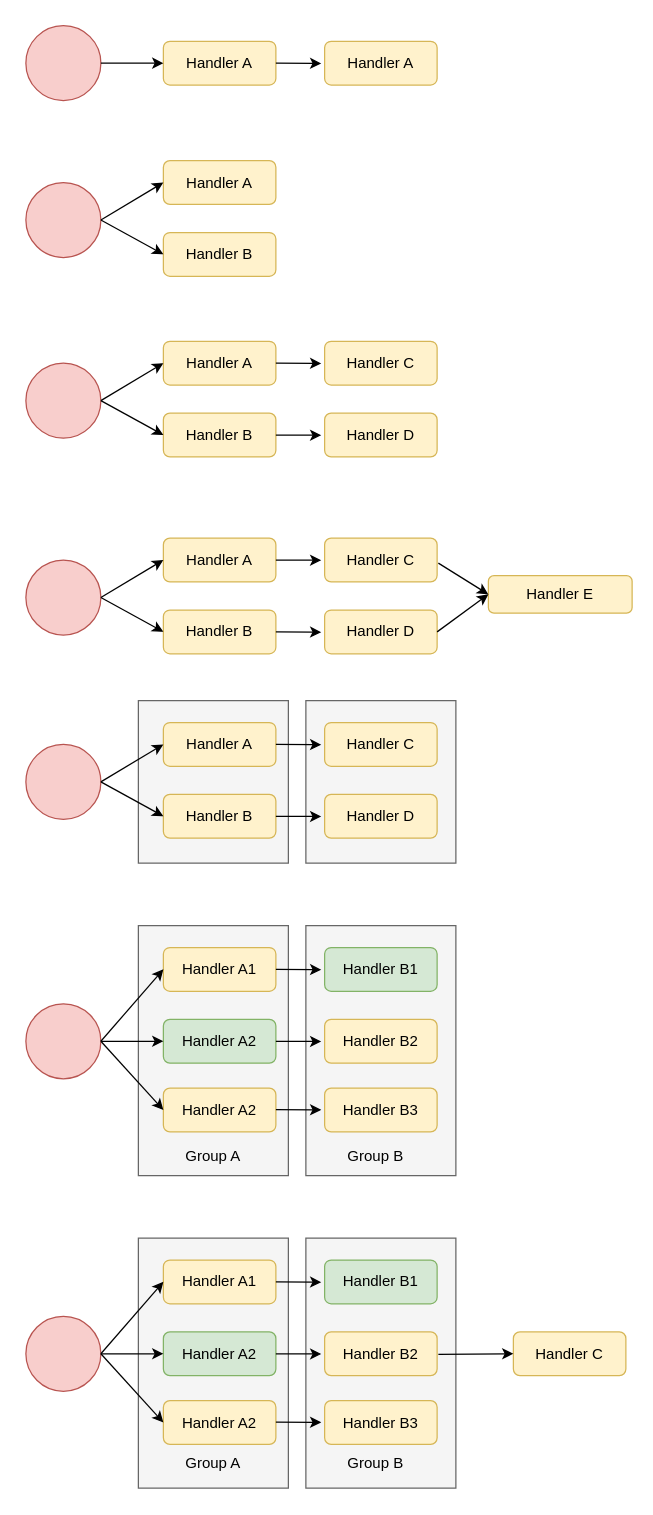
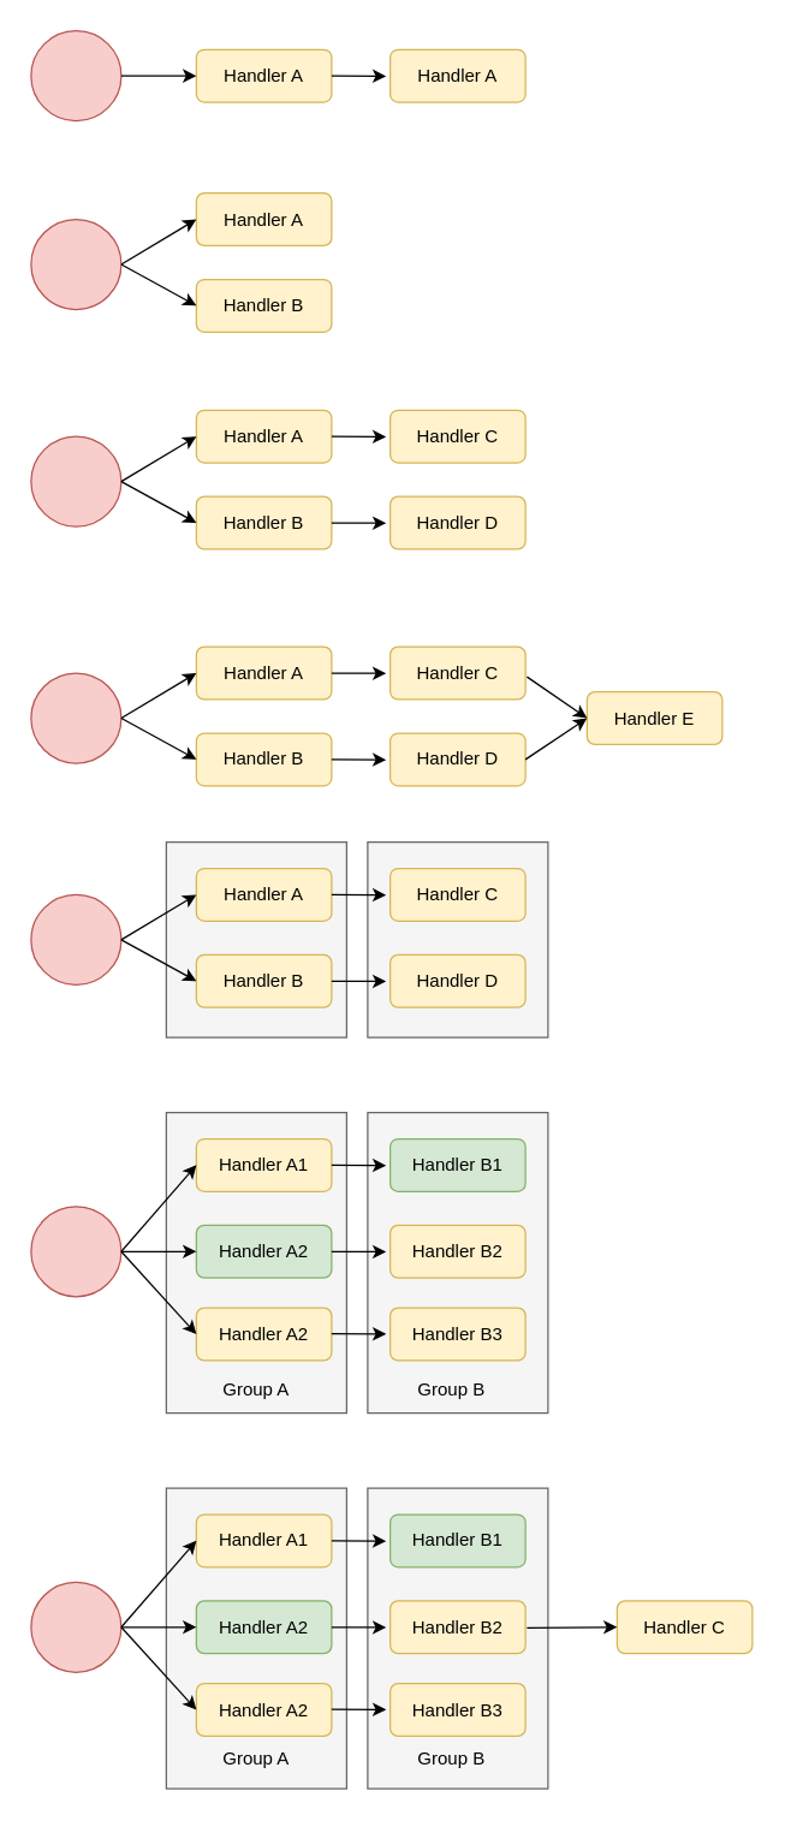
  <mxCell id="0" />
  <mxCell id="1" parent="0" />
  <mxCell id="2" value="" style="rounded=0;whiteSpace=wrap;html=1;fillColor=#f5f5f5;fontColor=#333333;strokeColor=#666666;" vertex="1" parent="1"><mxGeometry x="244" y="560" width="120" height="130" as="geometry" /></mxCell>
  <mxCell id="3" value="" style="rounded=0;whiteSpace=wrap;html=1;fillColor=#f5f5f5;fontColor=#333333;strokeColor=#666666;" vertex="1" parent="1"><mxGeometry x="110" y="560" width="120" height="130" as="geometry" /></mxCell>
  <mxCell id="4" value="Handler A" style="rounded=1;whiteSpace=wrap;html=1;fontSize=12;glass=0;strokeWidth=1;shadow=0;fillColor=#fff2cc;strokeColor=#d6b656;" vertex="1" parent="1"><mxGeometry x="130" y="32.5" width="90" height="35" as="geometry" /></mxCell>
  <mxCell id="5" value="" style="ellipse;whiteSpace=wrap;html=1;aspect=fixed;fillColor=#f8cecc;strokeColor=#b85450;" vertex="1" parent="1"><mxGeometry x="20" y="20" width="60" height="60" as="geometry" /></mxCell>
  <mxCell id="6" value="Handler A" style="rounded=1;whiteSpace=wrap;html=1;fontSize=12;glass=0;strokeWidth=1;shadow=0;fillColor=#fff2cc;strokeColor=#d6b656;" vertex="1" parent="1"><mxGeometry x="259" y="32.5" width="90" height="35" as="geometry" /></mxCell>
  <mxCell id="7" value="" style="endArrow=classic;html=1;rounded=0;exitX=1;exitY=0.5;exitDx=0;exitDy=0;" edge="1" parent="1" source="5" target="4"><mxGeometry width="50" height="50" relative="1" as="geometry"><mxPoint x="280" y="207.5" as="sourcePoint" /><mxPoint x="330" y="157.5" as="targetPoint" /></mxGeometry></mxCell>
  <mxCell id="8" value="" style="endArrow=classic;html=1;rounded=0;exitX=1;exitY=0.5;exitDx=0;exitDy=0;entryX=-0.03;entryY=0.506;entryDx=0;entryDy=0;entryPerimeter=0;" edge="1" parent="1" source="4" target="6"><mxGeometry width="50" height="50" relative="1" as="geometry"><mxPoint x="90" y="60" as="sourcePoint" /><mxPoint x="140" y="60" as="targetPoint" /></mxGeometry></mxCell>
  <mxCell id="9" value="Handler A" style="rounded=1;whiteSpace=wrap;html=1;fontSize=12;glass=0;strokeWidth=1;shadow=0;fillColor=#fff2cc;strokeColor=#d6b656;" vertex="1" parent="1"><mxGeometry x="130" y="272.5" width="90" height="35" as="geometry" /></mxCell>
  <mxCell id="10" value="" style="ellipse;whiteSpace=wrap;html=1;aspect=fixed;fillColor=#f8cecc;strokeColor=#b85450;" vertex="1" parent="1"><mxGeometry x="20" y="290" width="60" height="60" as="geometry" /></mxCell>
  <mxCell id="11" value="Handler C" style="rounded=1;whiteSpace=wrap;html=1;fontSize=12;glass=0;strokeWidth=1;shadow=0;fillColor=#fff2cc;strokeColor=#d6b656;" vertex="1" parent="1"><mxGeometry x="259" y="272.5" width="90" height="35" as="geometry" /></mxCell>
  <mxCell id="12" value="" style="endArrow=classic;html=1;rounded=0;exitX=1;exitY=0.5;exitDx=0;exitDy=0;entryX=0;entryY=0.5;entryDx=0;entryDy=0;" edge="1" parent="1" source="10" target="9"><mxGeometry width="50" height="50" relative="1" as="geometry"><mxPoint x="280" y="447.5" as="sourcePoint" /><mxPoint x="330" y="397.5" as="targetPoint" /></mxGeometry></mxCell>
  <mxCell id="13" value="" style="endArrow=classic;html=1;rounded=0;exitX=1;exitY=0.5;exitDx=0;exitDy=0;entryX=-0.03;entryY=0.506;entryDx=0;entryDy=0;entryPerimeter=0;" edge="1" parent="1" source="9" target="11"><mxGeometry width="50" height="50" relative="1" as="geometry"><mxPoint x="90" y="300" as="sourcePoint" /><mxPoint x="140" y="300" as="targetPoint" /></mxGeometry></mxCell>
  <mxCell id="14" value="Handler B" style="rounded=1;whiteSpace=wrap;html=1;fontSize=12;glass=0;strokeWidth=1;shadow=0;fillColor=#fff2cc;strokeColor=#d6b656;" vertex="1" parent="1"><mxGeometry x="130" y="330" width="90" height="35" as="geometry" /></mxCell>
  <mxCell id="15" value="Handler D" style="rounded=1;whiteSpace=wrap;html=1;fontSize=12;glass=0;strokeWidth=1;shadow=0;fillColor=#fff2cc;strokeColor=#d6b656;" vertex="1" parent="1"><mxGeometry x="259" y="330" width="90" height="35" as="geometry" /></mxCell>
  <mxCell id="16" value="" style="endArrow=classic;html=1;rounded=0;exitX=1;exitY=0.5;exitDx=0;exitDy=0;entryX=-0.03;entryY=0.506;entryDx=0;entryDy=0;entryPerimeter=0;" edge="1" parent="1" source="14" target="15"><mxGeometry width="50" height="50" relative="1" as="geometry"><mxPoint x="90" y="357.5" as="sourcePoint" /><mxPoint x="140" y="357.5" as="targetPoint" /></mxGeometry></mxCell>
  <mxCell id="17" value="" style="endArrow=classic;html=1;rounded=0;exitX=1;exitY=0.5;exitDx=0;exitDy=0;entryX=0;entryY=0.5;entryDx=0;entryDy=0;" edge="1" parent="1" source="10" target="14"><mxGeometry width="50" height="50" relative="1" as="geometry"><mxPoint x="90" y="330" as="sourcePoint" /><mxPoint x="140" y="314.211" as="targetPoint" /></mxGeometry></mxCell>
  <mxCell id="18" value="Handler A" style="rounded=1;whiteSpace=wrap;html=1;fontSize=12;glass=0;strokeWidth=1;shadow=0;fillColor=#fff2cc;strokeColor=#d6b656;" vertex="1" parent="1"><mxGeometry x="130" y="430" width="90" height="35" as="geometry" /></mxCell>
  <mxCell id="19" value="" style="ellipse;whiteSpace=wrap;html=1;aspect=fixed;fillColor=#f8cecc;strokeColor=#b85450;" vertex="1" parent="1"><mxGeometry x="20" y="447.5" width="60" height="60" as="geometry" /></mxCell>
  <mxCell id="20" value="Handler C" style="rounded=1;whiteSpace=wrap;html=1;fontSize=12;glass=0;strokeWidth=1;shadow=0;fillColor=#fff2cc;strokeColor=#d6b656;" vertex="1" parent="1"><mxGeometry x="259" y="430" width="90" height="35" as="geometry" /></mxCell>
  <mxCell id="21" value="" style="endArrow=classic;html=1;rounded=0;exitX=1;exitY=0.5;exitDx=0;exitDy=0;entryX=0;entryY=0.5;entryDx=0;entryDy=0;" edge="1" parent="1" source="19" target="18"><mxGeometry width="50" height="50" relative="1" as="geometry"><mxPoint x="280" y="605" as="sourcePoint" /><mxPoint x="330" y="555" as="targetPoint" /></mxGeometry></mxCell>
  <mxCell id="22" value="" style="endArrow=classic;html=1;rounded=0;exitX=1;exitY=0.5;exitDx=0;exitDy=0;entryX=-0.03;entryY=0.506;entryDx=0;entryDy=0;entryPerimeter=0;" edge="1" parent="1" source="18" target="20"><mxGeometry width="50" height="50" relative="1" as="geometry"><mxPoint x="90" y="457.5" as="sourcePoint" /><mxPoint x="140" y="457.5" as="targetPoint" /></mxGeometry></mxCell>
  <mxCell id="23" value="Handler B" style="rounded=1;whiteSpace=wrap;html=1;fontSize=12;glass=0;strokeWidth=1;shadow=0;fillColor=#fff2cc;strokeColor=#d6b656;" vertex="1" parent="1"><mxGeometry x="130" y="487.5" width="90" height="35" as="geometry" /></mxCell>
  <mxCell id="24" value="Handler D" style="rounded=1;whiteSpace=wrap;html=1;fontSize=12;glass=0;strokeWidth=1;shadow=0;fillColor=#fff2cc;strokeColor=#d6b656;" vertex="1" parent="1"><mxGeometry x="259" y="487.5" width="90" height="35" as="geometry" /></mxCell>
  <mxCell id="25" value="" style="endArrow=classic;html=1;rounded=0;exitX=1;exitY=0.5;exitDx=0;exitDy=0;entryX=-0.03;entryY=0.506;entryDx=0;entryDy=0;entryPerimeter=0;" edge="1" parent="1" source="23" target="24"><mxGeometry width="50" height="50" relative="1" as="geometry"><mxPoint x="90" y="515" as="sourcePoint" /><mxPoint x="140" y="515" as="targetPoint" /></mxGeometry></mxCell>
  <mxCell id="26" value="" style="endArrow=classic;html=1;rounded=0;exitX=1;exitY=0.5;exitDx=0;exitDy=0;entryX=0;entryY=0.5;entryDx=0;entryDy=0;" edge="1" parent="1" source="19" target="23"><mxGeometry width="50" height="50" relative="1" as="geometry"><mxPoint x="90" y="487.5" as="sourcePoint" /><mxPoint x="140" y="471.711" as="targetPoint" /></mxGeometry></mxCell>
- <mxCell id="27" value="Handler E" style="rounded=1;whiteSpace=wrap;html=1;fontSize=12;glass=0;strokeWidth=1;shadow=0;fillColor=#fff2cc;strokeColor=#d6b656;" vertex="1" parent="1"><mxGeometry x="390" y="460" width="115" height="30" as="geometry" /></mxCell>
+ <mxCell id="27" value="Handler E" style="rounded=1;whiteSpace=wrap;html=1;fontSize=12;glass=0;strokeWidth=1;shadow=0;fillColor=#fff2cc;strokeColor=#d6b656;" vertex="1" parent="1"><mxGeometry x="390" y="460" width="90" height="35" as="geometry" /></mxCell>
  <mxCell id="28" value="" style="endArrow=classic;html=1;rounded=0;entryX=0;entryY=0.5;entryDx=0;entryDy=0;" edge="1" parent="1" target="27"><mxGeometry width="50" height="50" relative="1" as="geometry"><mxPoint x="350" y="450" as="sourcePoint" /><mxPoint x="266.3" y="457.71" as="targetPoint" /></mxGeometry></mxCell>
  <mxCell id="29" value="" style="endArrow=classic;html=1;rounded=0;entryX=0;entryY=0.5;entryDx=0;entryDy=0;exitX=1;exitY=0.5;exitDx=0;exitDy=0;" edge="1" parent="1" source="24" target="27"><mxGeometry width="50" height="50" relative="1" as="geometry"><mxPoint x="360" y="460" as="sourcePoint" /><mxPoint x="400" y="487.5" as="targetPoint" /></mxGeometry></mxCell>
  <mxCell id="30" value="Handler A" style="rounded=1;whiteSpace=wrap;html=1;fontSize=12;glass=0;strokeWidth=1;shadow=0;fillColor=#fff2cc;strokeColor=#d6b656;" vertex="1" parent="1"><mxGeometry x="130" y="128" width="90" height="35" as="geometry" /></mxCell>
  <mxCell id="31" value="" style="ellipse;whiteSpace=wrap;html=1;aspect=fixed;fillColor=#f8cecc;strokeColor=#b85450;" vertex="1" parent="1"><mxGeometry x="20" y="145.5" width="60" height="60" as="geometry" /></mxCell>
  <mxCell id="32" value="" style="endArrow=classic;html=1;rounded=0;exitX=1;exitY=0.5;exitDx=0;exitDy=0;entryX=0;entryY=0.5;entryDx=0;entryDy=0;" edge="1" parent="1" source="31" target="30"><mxGeometry width="50" height="50" relative="1" as="geometry"><mxPoint x="280" y="303" as="sourcePoint" /><mxPoint x="330" y="253" as="targetPoint" /></mxGeometry></mxCell>
  <mxCell id="33" value="Handler B" style="rounded=1;whiteSpace=wrap;html=1;fontSize=12;glass=0;strokeWidth=1;shadow=0;fillColor=#fff2cc;strokeColor=#d6b656;" vertex="1" parent="1"><mxGeometry x="130" y="185.5" width="90" height="35" as="geometry" /></mxCell>
  <mxCell id="34" value="" style="endArrow=classic;html=1;rounded=0;exitX=1;exitY=0.5;exitDx=0;exitDy=0;entryX=0;entryY=0.5;entryDx=0;entryDy=0;" edge="1" parent="1" source="31" target="33"><mxGeometry width="50" height="50" relative="1" as="geometry"><mxPoint x="90" y="185.5" as="sourcePoint" /><mxPoint x="140" y="169.711" as="targetPoint" /></mxGeometry></mxCell>
  <mxCell id="35" value="Handler A" style="rounded=1;whiteSpace=wrap;html=1;fontSize=12;glass=0;strokeWidth=1;shadow=0;fillColor=#fff2cc;strokeColor=#d6b656;" vertex="1" parent="1"><mxGeometry x="130" y="577.5" width="90" height="35" as="geometry" /></mxCell>
  <mxCell id="36" value="" style="ellipse;whiteSpace=wrap;html=1;aspect=fixed;fillColor=#f8cecc;strokeColor=#b85450;" vertex="1" parent="1"><mxGeometry x="20" y="595" width="60" height="60" as="geometry" /></mxCell>
  <mxCell id="37" value="Handler C" style="rounded=1;whiteSpace=wrap;html=1;fontSize=12;glass=0;strokeWidth=1;shadow=0;fillColor=#fff2cc;strokeColor=#d6b656;" vertex="1" parent="1"><mxGeometry x="259" y="577.5" width="90" height="35" as="geometry" /></mxCell>
  <mxCell id="38" value="" style="endArrow=classic;html=1;rounded=0;exitX=1;exitY=0.5;exitDx=0;exitDy=0;entryX=0;entryY=0.5;entryDx=0;entryDy=0;" edge="1" parent="1" source="36" target="35"><mxGeometry width="50" height="50" relative="1" as="geometry"><mxPoint x="280" y="752.5" as="sourcePoint" /><mxPoint x="330" y="702.5" as="targetPoint" /></mxGeometry></mxCell>
  <mxCell id="39" value="" style="endArrow=classic;html=1;rounded=0;exitX=1;exitY=0.5;exitDx=0;exitDy=0;entryX=-0.03;entryY=0.506;entryDx=0;entryDy=0;entryPerimeter=0;" edge="1" parent="1" source="35" target="37"><mxGeometry width="50" height="50" relative="1" as="geometry"><mxPoint x="90" y="605" as="sourcePoint" /><mxPoint x="140" y="605" as="targetPoint" /></mxGeometry></mxCell>
  <mxCell id="40" value="Handler B" style="rounded=1;whiteSpace=wrap;html=1;fontSize=12;glass=0;strokeWidth=1;shadow=0;fillColor=#fff2cc;strokeColor=#d6b656;" vertex="1" parent="1"><mxGeometry x="130" y="635" width="90" height="35" as="geometry" /></mxCell>
  <mxCell id="41" value="Handler D" style="rounded=1;whiteSpace=wrap;html=1;fontSize=12;glass=0;strokeWidth=1;shadow=0;fillColor=#fff2cc;strokeColor=#d6b656;" vertex="1" parent="1"><mxGeometry x="259" y="635" width="90" height="35" as="geometry" /></mxCell>
  <mxCell id="42" value="" style="endArrow=classic;html=1;rounded=0;exitX=1;exitY=0.5;exitDx=0;exitDy=0;entryX=-0.03;entryY=0.506;entryDx=0;entryDy=0;entryPerimeter=0;" edge="1" parent="1" source="40" target="41"><mxGeometry width="50" height="50" relative="1" as="geometry"><mxPoint x="90" y="662.5" as="sourcePoint" /><mxPoint x="140" y="662.5" as="targetPoint" /></mxGeometry></mxCell>
  <mxCell id="43" value="" style="endArrow=classic;html=1;rounded=0;exitX=1;exitY=0.5;exitDx=0;exitDy=0;entryX=0;entryY=0.5;entryDx=0;entryDy=0;" edge="1" parent="1" source="36" target="40"><mxGeometry width="50" height="50" relative="1" as="geometry"><mxPoint x="90" y="635" as="sourcePoint" /><mxPoint x="140" y="619.211" as="targetPoint" /></mxGeometry></mxCell>
  <mxCell id="44" value="" style="rounded=0;whiteSpace=wrap;html=1;fillColor=#f5f5f5;fontColor=#333333;strokeColor=#666666;" vertex="1" parent="1"><mxGeometry x="244" y="740" width="120" height="200" as="geometry" /></mxCell>
  <mxCell id="45" value="" style="rounded=0;whiteSpace=wrap;html=1;fillColor=#f5f5f5;fontColor=#333333;strokeColor=#666666;" vertex="1" parent="1"><mxGeometry x="110" y="740" width="120" height="200" as="geometry" /></mxCell>
  <mxCell id="46" value="Handler A1" style="rounded=1;whiteSpace=wrap;html=1;fontSize=12;glass=0;strokeWidth=1;shadow=0;fillColor=#fff2cc;strokeColor=#d6b656;" vertex="1" parent="1"><mxGeometry x="130" y="757.5" width="90" height="35" as="geometry" /></mxCell>
  <mxCell id="47" value="" style="ellipse;whiteSpace=wrap;html=1;aspect=fixed;fillColor=#f8cecc;strokeColor=#b85450;" vertex="1" parent="1"><mxGeometry x="20" y="802.5" width="60" height="60" as="geometry" /></mxCell>
  <mxCell id="48" value="Handler B1" style="rounded=1;whiteSpace=wrap;html=1;fontSize=12;glass=0;strokeWidth=1;shadow=0;fillColor=#d5e8d4;strokeColor=#82b366;" vertex="1" parent="1"><mxGeometry x="259" y="757.5" width="90" height="35" as="geometry" /></mxCell>
  <mxCell id="49" value="" style="endArrow=classic;html=1;rounded=0;exitX=1;exitY=0.5;exitDx=0;exitDy=0;entryX=0;entryY=0.5;entryDx=0;entryDy=0;" edge="1" parent="1" source="47" target="46"><mxGeometry width="50" height="50" relative="1" as="geometry"><mxPoint x="280" y="932.5" as="sourcePoint" /><mxPoint x="330" y="882.5" as="targetPoint" /></mxGeometry></mxCell>
  <mxCell id="50" value="" style="endArrow=classic;html=1;rounded=0;exitX=1;exitY=0.5;exitDx=0;exitDy=0;entryX=-0.03;entryY=0.506;entryDx=0;entryDy=0;entryPerimeter=0;" edge="1" parent="1" source="46" target="48"><mxGeometry width="50" height="50" relative="1" as="geometry"><mxPoint x="90" y="785" as="sourcePoint" /><mxPoint x="140" y="785" as="targetPoint" /></mxGeometry></mxCell>
  <mxCell id="51" value="Handler A2" style="rounded=1;whiteSpace=wrap;html=1;fontSize=12;glass=0;strokeWidth=1;shadow=0;fillColor=#d5e8d4;strokeColor=#82b366;" vertex="1" parent="1"><mxGeometry x="130" y="815" width="90" height="35" as="geometry" /></mxCell>
  <mxCell id="52" value="Handler B2" style="rounded=1;whiteSpace=wrap;html=1;fontSize=12;glass=0;strokeWidth=1;shadow=0;fillColor=#fff2cc;strokeColor=#d6b656;" vertex="1" parent="1"><mxGeometry x="259" y="815" width="90" height="35" as="geometry" /></mxCell>
  <mxCell id="53" value="" style="endArrow=classic;html=1;rounded=0;exitX=1;exitY=0.5;exitDx=0;exitDy=0;entryX=-0.03;entryY=0.506;entryDx=0;entryDy=0;entryPerimeter=0;" edge="1" parent="1" source="51" target="52"><mxGeometry width="50" height="50" relative="1" as="geometry"><mxPoint x="90" y="842.5" as="sourcePoint" /><mxPoint x="140" y="842.5" as="targetPoint" /></mxGeometry></mxCell>
  <mxCell id="54" value="" style="endArrow=classic;html=1;rounded=0;exitX=1;exitY=0.5;exitDx=0;exitDy=0;entryX=0;entryY=0.5;entryDx=0;entryDy=0;" edge="1" parent="1" source="47" target="51"><mxGeometry width="50" height="50" relative="1" as="geometry"><mxPoint x="90" y="815" as="sourcePoint" /><mxPoint x="140" y="799.211" as="targetPoint" /></mxGeometry></mxCell>
  <mxCell id="55" value="Handler A2" style="rounded=1;whiteSpace=wrap;html=1;fontSize=12;glass=0;strokeWidth=1;shadow=0;fillColor=#fff2cc;strokeColor=#d6b656;" vertex="1" parent="1"><mxGeometry x="130" y="870" width="90" height="35" as="geometry" /></mxCell>
  <mxCell id="56" value="Handler B3" style="rounded=1;whiteSpace=wrap;html=1;fontSize=12;glass=0;strokeWidth=1;shadow=0;fillColor=#fff2cc;strokeColor=#d6b656;" vertex="1" parent="1"><mxGeometry x="259" y="870" width="90" height="35" as="geometry" /></mxCell>
  <mxCell id="57" value="" style="rounded=0;whiteSpace=wrap;html=1;fillColor=#f5f5f5;fontColor=#333333;strokeColor=#666666;" vertex="1" parent="1"><mxGeometry x="244" y="990" width="120" height="200" as="geometry" /></mxCell>
  <mxCell id="58" value="" style="rounded=0;whiteSpace=wrap;html=1;fillColor=#f5f5f5;fontColor=#333333;strokeColor=#666666;" vertex="1" parent="1"><mxGeometry x="110" y="990" width="120" height="200" as="geometry" /></mxCell>
  <mxCell id="59" value="Handler A1" style="rounded=1;whiteSpace=wrap;html=1;fontSize=12;glass=0;strokeWidth=1;shadow=0;fillColor=#fff2cc;strokeColor=#d6b656;" vertex="1" parent="1"><mxGeometry x="130" y="1007.5" width="90" height="35" as="geometry" /></mxCell>
  <mxCell id="60" value="" style="ellipse;whiteSpace=wrap;html=1;aspect=fixed;fillColor=#f8cecc;strokeColor=#b85450;" vertex="1" parent="1"><mxGeometry x="20" y="1052.5" width="60" height="60" as="geometry" /></mxCell>
  <mxCell id="61" value="Handler B1" style="rounded=1;whiteSpace=wrap;html=1;fontSize=12;glass=0;strokeWidth=1;shadow=0;fillColor=#d5e8d4;strokeColor=#82b366;" vertex="1" parent="1"><mxGeometry x="259" y="1007.5" width="90" height="35" as="geometry" /></mxCell>
  <mxCell id="62" value="" style="endArrow=classic;html=1;rounded=0;exitX=1;exitY=0.5;exitDx=0;exitDy=0;entryX=0;entryY=0.5;entryDx=0;entryDy=0;" edge="1" parent="1" source="60" target="59"><mxGeometry width="50" height="50" relative="1" as="geometry"><mxPoint x="280" y="1182.5" as="sourcePoint" /><mxPoint x="330" y="1132.5" as="targetPoint" /></mxGeometry></mxCell>
  <mxCell id="63" value="" style="endArrow=classic;html=1;rounded=0;exitX=1;exitY=0.5;exitDx=0;exitDy=0;entryX=-0.03;entryY=0.506;entryDx=0;entryDy=0;entryPerimeter=0;" edge="1" parent="1" source="59" target="61"><mxGeometry width="50" height="50" relative="1" as="geometry"><mxPoint x="90" y="1035" as="sourcePoint" /><mxPoint x="140" y="1035" as="targetPoint" /></mxGeometry></mxCell>
  <mxCell id="64" value="Handler A2" style="rounded=1;whiteSpace=wrap;html=1;fontSize=12;glass=0;strokeWidth=1;shadow=0;fillColor=#d5e8d4;strokeColor=#82b366;" vertex="1" parent="1"><mxGeometry x="130" y="1065" width="90" height="35" as="geometry" /></mxCell>
  <mxCell id="65" value="Handler B2" style="rounded=1;whiteSpace=wrap;html=1;fontSize=12;glass=0;strokeWidth=1;shadow=0;fillColor=#fff2cc;strokeColor=#d6b656;" vertex="1" parent="1"><mxGeometry x="259" y="1065" width="90" height="35" as="geometry" /></mxCell>
  <mxCell id="66" value="" style="endArrow=classic;html=1;rounded=0;exitX=1;exitY=0.5;exitDx=0;exitDy=0;entryX=-0.03;entryY=0.506;entryDx=0;entryDy=0;entryPerimeter=0;" edge="1" parent="1" source="64" target="65"><mxGeometry width="50" height="50" relative="1" as="geometry"><mxPoint x="90" y="1092.5" as="sourcePoint" /><mxPoint x="140" y="1092.5" as="targetPoint" /></mxGeometry></mxCell>
  <mxCell id="67" value="" style="endArrow=classic;html=1;rounded=0;exitX=1;exitY=0.5;exitDx=0;exitDy=0;entryX=0;entryY=0.5;entryDx=0;entryDy=0;" edge="1" parent="1" source="60" target="64"><mxGeometry width="50" height="50" relative="1" as="geometry"><mxPoint x="90" y="1065" as="sourcePoint" /><mxPoint x="140" y="1049.211" as="targetPoint" /></mxGeometry></mxCell>
  <mxCell id="68" value="Handler A2" style="rounded=1;whiteSpace=wrap;html=1;fontSize=12;glass=0;strokeWidth=1;shadow=0;fillColor=#fff2cc;strokeColor=#d6b656;" vertex="1" parent="1"><mxGeometry x="130" y="1120" width="90" height="35" as="geometry" /></mxCell>
  <mxCell id="69" value="Handler B3" style="rounded=1;whiteSpace=wrap;html=1;fontSize=12;glass=0;strokeWidth=1;shadow=0;fillColor=#fff2cc;strokeColor=#d6b656;" vertex="1" parent="1"><mxGeometry x="259" y="1120" width="90" height="35" as="geometry" /></mxCell>
  <mxCell id="70" value="Handler C" style="rounded=1;whiteSpace=wrap;html=1;fontSize=12;glass=0;strokeWidth=1;shadow=0;fillColor=#fff2cc;strokeColor=#d6b656;" vertex="1" parent="1"><mxGeometry x="410" y="1065" width="90" height="35" as="geometry" /></mxCell>
  <mxCell id="71" value="" style="endArrow=classic;html=1;rounded=0;exitX=1;exitY=0.5;exitDx=0;exitDy=0;entryX=0;entryY=0.5;entryDx=0;entryDy=0;" edge="1" parent="1" source="60" target="68"><mxGeometry width="50" height="50" relative="1" as="geometry"><mxPoint x="90" y="1092.5" as="sourcePoint" /><mxPoint x="140" y="1035" as="targetPoint" /></mxGeometry></mxCell>
  <mxCell id="72" value="" style="endArrow=classic;html=1;rounded=0;exitX=1;exitY=0.5;exitDx=0;exitDy=0;entryX=0;entryY=0.5;entryDx=0;entryDy=0;" edge="1" parent="1" source="47" target="55"><mxGeometry width="50" height="50" relative="1" as="geometry"><mxPoint x="90" y="842.5" as="sourcePoint" /><mxPoint x="140" y="785" as="targetPoint" /></mxGeometry></mxCell>
  <mxCell id="73" value="" style="endArrow=classic;html=1;rounded=0;entryX=0;entryY=0.5;entryDx=0;entryDy=0;" edge="1" parent="1" target="70"><mxGeometry width="50" height="50" relative="1" as="geometry"><mxPoint x="350" y="1083" as="sourcePoint" /><mxPoint x="140" y="1035" as="targetPoint" /></mxGeometry></mxCell>
  <mxCell id="74" value="Group A" style="text;html=1;strokeColor=none;fillColor=none;align=center;verticalAlign=middle;whiteSpace=wrap;rounded=0;" vertex="1" parent="1"><mxGeometry x="140" y="910" width="60" height="30" as="geometry" /></mxCell>
  <mxCell id="75" value="Group B" style="text;html=1;strokeColor=none;fillColor=none;align=center;verticalAlign=middle;whiteSpace=wrap;rounded=0;" vertex="1" parent="1"><mxGeometry x="270" y="910" width="60" height="30" as="geometry" /></mxCell>
  <mxCell id="76" value="Group A" style="text;html=1;strokeColor=none;fillColor=none;align=center;verticalAlign=middle;whiteSpace=wrap;rounded=0;" vertex="1" parent="1"><mxGeometry x="140" y="1155" width="60" height="30" as="geometry" /></mxCell>
  <mxCell id="77" value="Group B" style="text;html=1;strokeColor=none;fillColor=none;align=center;verticalAlign=middle;whiteSpace=wrap;rounded=0;" vertex="1" parent="1"><mxGeometry x="270" y="1155" width="60" height="30" as="geometry" /></mxCell>
  <mxCell id="78" value="" style="endArrow=classic;html=1;rounded=0;exitX=1;exitY=0.5;exitDx=0;exitDy=0;entryX=-0.03;entryY=0.506;entryDx=0;entryDy=0;entryPerimeter=0;" edge="1" parent="1"><mxGeometry width="50" height="50" relative="1" as="geometry"><mxPoint x="220" y="887.16" as="sourcePoint" /><mxPoint x="256.3" y="887.37" as="targetPoint" /></mxGeometry></mxCell>
  <mxCell id="79" value="" style="endArrow=classic;html=1;rounded=0;exitX=1;exitY=0.5;exitDx=0;exitDy=0;entryX=-0.03;entryY=0.506;entryDx=0;entryDy=0;entryPerimeter=0;" edge="1" parent="1"><mxGeometry width="50" height="50" relative="1" as="geometry"><mxPoint x="220" y="1137.16" as="sourcePoint" /><mxPoint x="256.3" y="1137.37" as="targetPoint" /></mxGeometry></mxCell>
